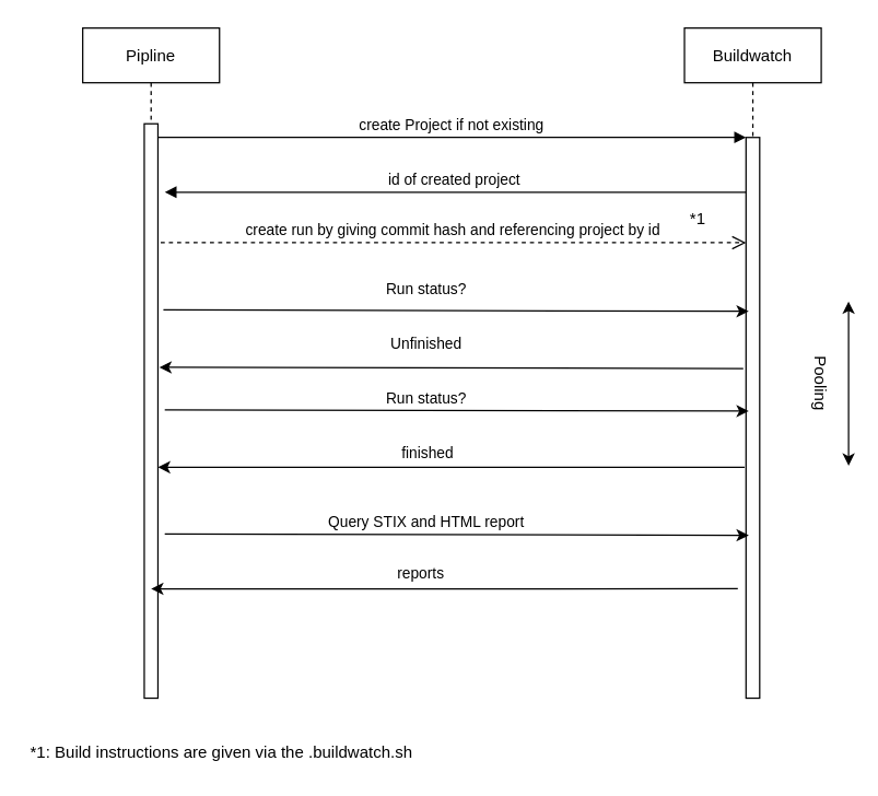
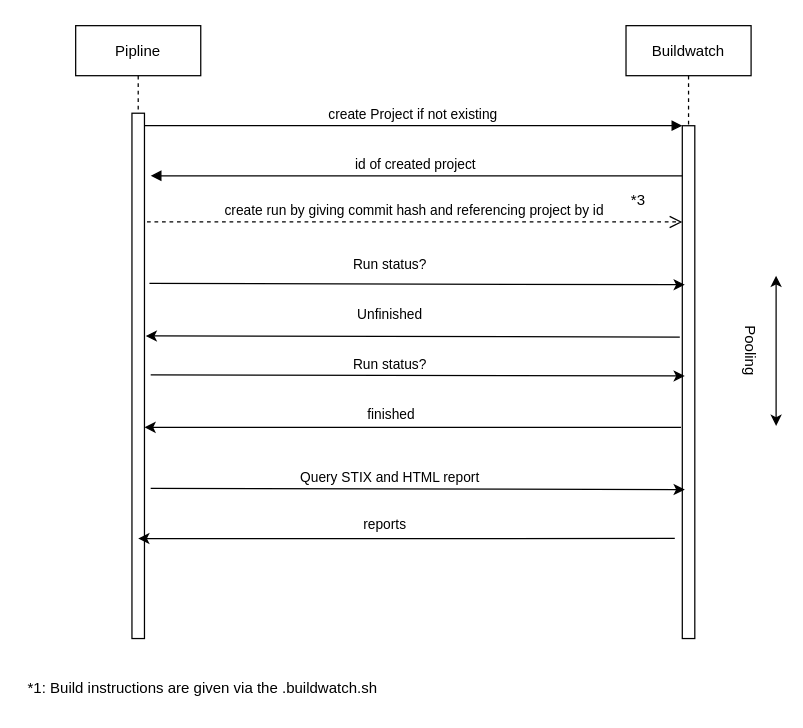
  <mxCell id="0" />
  <mxCell id="1" parent="0" />
  <mxCell id="2" value="Pipline" style="shape=umlLifeline;perimeter=lifelinePerimeter;container=1;collapsible=0;recursiveResize=0;rounded=0;shadow=0;strokeWidth=1;" parent="1" vertex="1"><mxGeometry x="60" y="20" width="100" height="490" as="geometry" /></mxCell>
  <mxCell id="3" value="" style="points=[];perimeter=orthogonalPerimeter;rounded=0;shadow=0;strokeWidth=1;" parent="2" vertex="1"><mxGeometry x="45" y="70" width="10" height="420" as="geometry" /></mxCell>
  <mxCell id="4" value="Buildwatch" style="shape=umlLifeline;perimeter=lifelinePerimeter;container=1;collapsible=0;recursiveResize=0;rounded=0;shadow=0;strokeWidth=1;" parent="1" vertex="1"><mxGeometry x="500" y="20" width="100" height="490" as="geometry" /></mxCell>
  <mxCell id="5" value="" style="points=[];perimeter=orthogonalPerimeter;rounded=0;shadow=0;strokeWidth=1;" parent="4" vertex="1"><mxGeometry x="45" y="80" width="10" height="410" as="geometry" /></mxCell>
  <mxCell id="6" value="create Project if not existing" style="verticalAlign=bottom;endArrow=block;entryX=0;entryY=0;shadow=0;strokeWidth=1;" parent="1" source="3" target="5" edge="1"><mxGeometry relative="1" as="geometry"><mxPoint x="215" y="100" as="sourcePoint" /></mxGeometry></mxCell>
  <mxCell id="7" value="id of created project" style="verticalAlign=bottom;endArrow=block;entryX=1;entryY=0;shadow=0;strokeWidth=1;" parent="1" source="5" edge="1"><mxGeometry relative="1" as="geometry"><mxPoint x="180" y="140" as="sourcePoint" /><mxPoint x="120" y="140" as="targetPoint" /></mxGeometry></mxCell>
  <mxCell id="8" value="create run by giving commit hash and referencing project by id" style="verticalAlign=bottom;endArrow=open;dashed=1;endSize=8;shadow=0;strokeWidth=1;exitX=1.2;exitY=0.207;exitDx=0;exitDy=0;exitPerimeter=0;" parent="1" source="3" target="5" edge="1"><mxGeometry relative="1" as="geometry"><mxPoint x="180" y="197" as="targetPoint" /><mxPoint x="120" y="216" as="sourcePoint" /></mxGeometry></mxCell>
  <mxCell id="9" value="" style="endArrow=classic;html=1;exitX=1.4;exitY=0.324;exitDx=0;exitDy=0;exitPerimeter=0;entryX=0.2;entryY=0.31;entryDx=0;entryDy=0;entryPerimeter=0;" parent="1" source="3" target="5" edge="1"><mxGeometry width="50" height="50" relative="1" as="geometry"><mxPoint x="340" y="390" as="sourcePoint" /><mxPoint x="540" y="226" as="targetPoint" /></mxGeometry></mxCell>
  <mxCell id="10" value="Run status?" style="edgeLabel;html=1;align=center;verticalAlign=middle;resizable=0;points=[];" parent="9" vertex="1" connectable="0"><mxGeometry x="-0.057" y="-3" relative="1" as="geometry"><mxPoint x="-10.99" y="-19.56" as="offset" /></mxGeometry></mxCell>
  <mxCell id="11" value="" style="endArrow=classic;html=1;entryX=1.1;entryY=0.424;entryDx=0;entryDy=0;entryPerimeter=0;exitX=-0.2;exitY=0.412;exitDx=0;exitDy=0;exitPerimeter=0;" parent="1" source="5" target="3" edge="1"><mxGeometry width="50" height="50" relative="1" as="geometry"><mxPoint x="540" y="268" as="sourcePoint" /><mxPoint x="120" y="265" as="targetPoint" /></mxGeometry></mxCell>
  <mxCell id="12" value="Unfinished " style="edgeLabel;html=1;align=center;verticalAlign=middle;resizable=0;points=[];" parent="11" vertex="1" connectable="0"><mxGeometry x="0.093" y="4" relative="1" as="geometry"><mxPoint x="1" y="-22.46" as="offset" /></mxGeometry></mxCell>
  <mxCell id="13" value="" style="endArrow=classic;html=1;exitX=1.5;exitY=0.498;exitDx=0;exitDy=0;exitPerimeter=0;entryX=0.2;entryY=0.488;entryDx=0;entryDy=0;entryPerimeter=0;" parent="1" source="3" target="5" edge="1"><mxGeometry width="50" height="50" relative="1" as="geometry"><mxPoint x="120" y="300" as="sourcePoint" /><mxPoint x="540" y="300" as="targetPoint" /></mxGeometry></mxCell>
  <mxCell id="14" value="Run status?" style="edgeLabel;html=1;align=center;verticalAlign=middle;resizable=0;points=[];" parent="13" vertex="1" connectable="0"><mxGeometry x="-0.057" y="-3" relative="1" as="geometry"><mxPoint x="-10.99" y="-12.59" as="offset" /></mxGeometry></mxCell>
  <mxCell id="15" value="" style="endArrow=classic;html=1;entryX=1;entryY=0.598;entryDx=0;entryDy=0;entryPerimeter=0;exitX=-0.1;exitY=0.588;exitDx=0;exitDy=0;exitPerimeter=0;" parent="1" source="5" target="3" edge="1"><mxGeometry width="50" height="50" relative="1" as="geometry"><mxPoint x="540" y="341" as="sourcePoint" /><mxPoint x="120" y="340" as="targetPoint" /></mxGeometry></mxCell>
  <mxCell id="16" value="finished" style="edgeLabel;html=1;align=center;verticalAlign=middle;resizable=0;points=[];" parent="15" vertex="1" connectable="0"><mxGeometry x="0.093" y="4" relative="1" as="geometry"><mxPoint x="1" y="-15.12" as="offset" /></mxGeometry></mxCell>
  <mxCell id="17" value="&lt;div&gt;Pooling&lt;/div&gt;" style="text;html=1;strokeColor=none;fillColor=none;align=center;verticalAlign=middle;whiteSpace=wrap;rounded=0;rotation=90;" parent="1" vertex="1"><mxGeometry x="580" y="270" width="40" height="20" as="geometry" /></mxCell>
  <mxCell id="18" value="" style="endArrow=classic;startArrow=classic;html=1;" parent="1" edge="1"><mxGeometry width="50" height="50" relative="1" as="geometry"><mxPoint x="620" y="340" as="sourcePoint" /><mxPoint x="620" y="220" as="targetPoint" /></mxGeometry></mxCell>
- <mxCell id="19" value="*1" style="text;html=1;strokeColor=none;fillColor=none;align=center;verticalAlign=middle;whiteSpace=wrap;rounded=0;" vertex="1" parent="1"><mxGeometry x="490" y="150" width="40" height="20" as="geometry" /></mxCell>
+ <mxCell id="19" value="*3" style="text;html=1;strokeColor=none;fillColor=none;align=center;verticalAlign=middle;whiteSpace=wrap;rounded=0;" vertex="1" parent="1"><mxGeometry x="490" y="150" width="40" height="20" as="geometry" /></mxCell>
  <mxCell id="20" value="*1: Build instructions are given via the .buildwatch.sh&amp;nbsp;" style="text;html=1;strokeColor=none;fillColor=none;align=left;verticalAlign=middle;whiteSpace=wrap;rounded=0;" vertex="1" parent="1"><mxGeometry x="20" y="540" width="380" height="20" as="geometry" /></mxCell>
  <mxCell id="21" value="" style="endArrow=classic;html=1;exitX=1.5;exitY=0.498;exitDx=0;exitDy=0;exitPerimeter=0;entryX=0.2;entryY=0.488;entryDx=0;entryDy=0;entryPerimeter=0;" edge="1" parent="1"><mxGeometry width="50" height="50" relative="1" as="geometry"><mxPoint x="120" y="390" as="sourcePoint" /><mxPoint x="547" y="390.92" as="targetPoint" /></mxGeometry></mxCell>
  <mxCell id="22" value="Query STIX and HTML report" style="edgeLabel;html=1;align=center;verticalAlign=middle;resizable=0;points=[];" vertex="1" connectable="0" parent="21"><mxGeometry x="-0.057" y="-3" relative="1" as="geometry"><mxPoint x="-10.99" y="-12.59" as="offset" /></mxGeometry></mxCell>
  <mxCell id="23" value="" style="endArrow=classic;html=1;entryX=1;entryY=0.598;entryDx=0;entryDy=0;entryPerimeter=0;exitX=-0.1;exitY=0.588;exitDx=0;exitDy=0;exitPerimeter=0;" edge="1" parent="1"><mxGeometry width="50" height="50" relative="1" as="geometry"><mxPoint x="539" y="430" as="sourcePoint" /><mxPoint x="110" y="430.08" as="targetPoint" /></mxGeometry></mxCell>
  <mxCell id="24" value="reports" style="edgeLabel;html=1;align=center;verticalAlign=middle;resizable=0;points=[];" vertex="1" connectable="0" parent="23"><mxGeometry x="0.093" y="4" relative="1" as="geometry"><mxPoint x="1" y="-15.12" as="offset" /></mxGeometry></mxCell>
